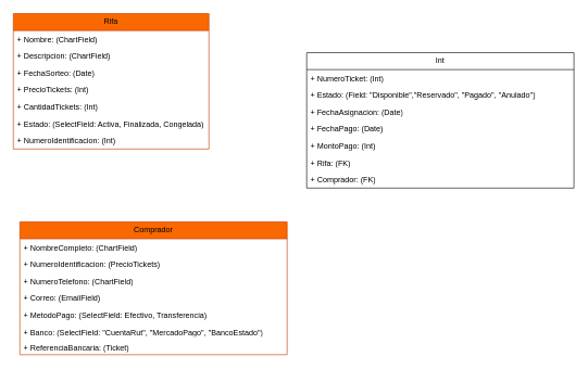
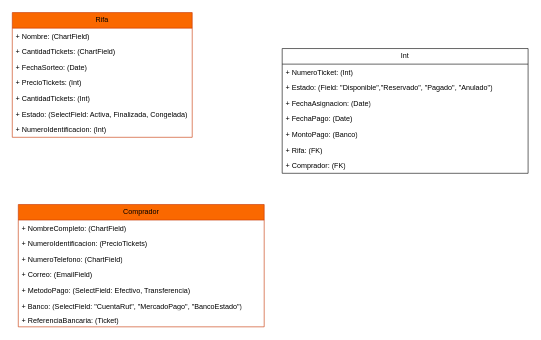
  <mxCell id="0" />
  <mxCell id="1" parent="0" />
  <mxCell id="2" value="Rifa" style="swimlane;fontStyle=0;childLayout=stackLayout;horizontal=1;startSize=26;fillColor=#fa6800;horizontalStack=0;resizeParent=1;resizeParentMax=0;resizeLast=0;collapsible=1;marginBottom=0;whiteSpace=wrap;html=1;fontColor=#000000;strokeColor=#C73500;" vertex="1" parent="1"><mxGeometry x="20" y="20" width="300" height="208" as="geometry" /></mxCell>
  <mxCell id="3" value="+ Nombre: (ChartField)" style="text;strokeColor=none;fillColor=none;align=left;verticalAlign=top;spacingLeft=4;spacingRight=4;overflow=hidden;rotatable=0;points=[[0,0.5],[1,0.5]];portConstraint=eastwest;whiteSpace=wrap;html=1;" vertex="1" parent="2"><mxGeometry y="26" width="300" height="26" as="geometry" /></mxCell>
- <mxCell id="4" value="+ Descripcion: (ChartField)" style="text;strokeColor=none;fillColor=none;align=left;verticalAlign=top;spacingLeft=4;spacingRight=4;overflow=hidden;rotatable=0;points=[[0,0.5],[1,0.5]];portConstraint=eastwest;whiteSpace=wrap;html=1;" vertex="1" parent="2"><mxGeometry y="52" width="300" height="26" as="geometry" /></mxCell>
+ <mxCell id="4" value="+ CantidadTickets: (ChartField)" style="text;strokeColor=none;fillColor=none;align=left;verticalAlign=top;spacingLeft=4;spacingRight=4;overflow=hidden;rotatable=0;points=[[0,0.5],[1,0.5]];portConstraint=eastwest;whiteSpace=wrap;html=1;" vertex="1" parent="2"><mxGeometry y="52" width="300" height="26" as="geometry" /></mxCell>
  <mxCell id="5" value="+ FechaSorteo: (Date)" style="text;strokeColor=none;fillColor=none;align=left;verticalAlign=top;spacingLeft=4;spacingRight=4;overflow=hidden;rotatable=0;points=[[0,0.5],[1,0.5]];portConstraint=eastwest;whiteSpace=wrap;html=1;" vertex="1" parent="2"><mxGeometry y="78" width="300" height="26" as="geometry" /></mxCell>
  <mxCell id="6" value="+ PrecioTickets: (Int)" style="text;strokeColor=none;fillColor=none;align=left;verticalAlign=top;spacingLeft=4;spacingRight=4;overflow=hidden;rotatable=0;points=[[0,0.5],[1,0.5]];portConstraint=eastwest;whiteSpace=wrap;html=1;" vertex="1" parent="2"><mxGeometry y="104" width="300" height="26" as="geometry" /></mxCell>
  <mxCell id="7" value="+ CantidadTickets: (Int)" style="text;strokeColor=none;fillColor=none;align=left;verticalAlign=top;spacingLeft=4;spacingRight=4;overflow=hidden;rotatable=0;points=[[0,0.5],[1,0.5]];portConstraint=eastwest;whiteSpace=wrap;html=1;" vertex="1" parent="2"><mxGeometry y="130" width="300" height="26" as="geometry" /></mxCell>
  <mxCell id="8" value="+ Estado: (SelectField: Activa, Finalizada, Congelada)" style="text;strokeColor=none;fillColor=none;align=left;verticalAlign=top;spacingLeft=4;spacingRight=4;overflow=hidden;rotatable=0;points=[[0,0.5],[1,0.5]];portConstraint=eastwest;whiteSpace=wrap;html=1;" vertex="1" parent="2"><mxGeometry y="156" width="300" height="26" as="geometry" /></mxCell>
  <mxCell id="9" value="+ NumeroIdentificacion: (Int)" style="text;strokeColor=none;fillColor=none;align=left;verticalAlign=top;spacingLeft=4;spacingRight=4;overflow=hidden;rotatable=0;points=[[0,0.5],[1,0.5]];portConstraint=eastwest;whiteSpace=wrap;html=1;" vertex="1" parent="2"><mxGeometry y="182" width="300" height="26" as="geometry" /></mxCell>
  <mxCell id="10" value="Int" style="swimlane;fontStyle=0;childLayout=stackLayout;horizontal=1;startSize=26;fillColor=none;horizontalStack=0;resizeParent=1;resizeParentMax=0;resizeLast=0;collapsible=1;marginBottom=0;whiteSpace=wrap;html=1;" vertex="1" parent="1"><mxGeometry x="470" y="80" width="410" height="208" as="geometry" /></mxCell>
  <mxCell id="11" value="+ NumeroTicket: (Int)" style="text;strokeColor=none;fillColor=none;align=left;verticalAlign=top;spacingLeft=4;spacingRight=4;overflow=hidden;rotatable=0;points=[[0,0.5],[1,0.5]];portConstraint=eastwest;whiteSpace=wrap;html=1;" vertex="1" parent="10"><mxGeometry y="26" width="410" height="26" as="geometry" /></mxCell>
  <mxCell id="12" value="+ Estado: (Field: &quot;Disponible&quot;,&quot;Reservado&quot;, &quot;Pagado&quot;, &quot;Anulado&quot;)" style="text;strokeColor=none;fillColor=none;align=left;verticalAlign=top;spacingLeft=4;spacingRight=4;overflow=hidden;rotatable=0;points=[[0,0.5],[1,0.5]];portConstraint=eastwest;whiteSpace=wrap;html=1;" vertex="1" parent="10"><mxGeometry y="52" width="410" height="26" as="geometry" /></mxCell>
  <mxCell id="13" value="+ FechaAsignacion: (Date)" style="text;strokeColor=none;fillColor=none;align=left;verticalAlign=top;spacingLeft=4;spacingRight=4;overflow=hidden;rotatable=0;points=[[0,0.5],[1,0.5]];portConstraint=eastwest;whiteSpace=wrap;html=1;" vertex="1" parent="10"><mxGeometry y="78" width="410" height="26" as="geometry" /></mxCell>
  <mxCell id="14" value="+ FechaPago: (Date)" style="text;strokeColor=none;fillColor=none;align=left;verticalAlign=top;spacingLeft=4;spacingRight=4;overflow=hidden;rotatable=0;points=[[0,0.5],[1,0.5]];portConstraint=eastwest;whiteSpace=wrap;html=1;" vertex="1" parent="10"><mxGeometry y="104" width="410" height="26" as="geometry" /></mxCell>
- <mxCell id="15" value="+ MontoPago: (Int)" style="text;strokeColor=none;fillColor=none;align=left;verticalAlign=top;spacingLeft=4;spacingRight=4;overflow=hidden;rotatable=0;points=[[0,0.5],[1,0.5]];portConstraint=eastwest;whiteSpace=wrap;html=1;" vertex="1" parent="10"><mxGeometry y="130" width="410" height="26" as="geometry" /></mxCell>
+ <mxCell id="15" value="+ MontoPago: (Banco)" style="text;strokeColor=none;fillColor=none;align=left;verticalAlign=top;spacingLeft=4;spacingRight=4;overflow=hidden;rotatable=0;points=[[0,0.5],[1,0.5]];portConstraint=eastwest;whiteSpace=wrap;html=1;" vertex="1" parent="10"><mxGeometry y="130" width="410" height="26" as="geometry" /></mxCell>
  <mxCell id="16" value="+ Rifa: (FK)" style="text;strokeColor=none;fillColor=none;align=left;verticalAlign=top;spacingLeft=4;spacingRight=4;overflow=hidden;rotatable=0;points=[[0,0.5],[1,0.5]];portConstraint=eastwest;whiteSpace=wrap;html=1;" vertex="1" parent="10"><mxGeometry y="156" width="410" height="26" as="geometry" /></mxCell>
  <mxCell id="17" value="+ Comprador: (FK)" style="text;strokeColor=none;fillColor=none;align=left;verticalAlign=top;spacingLeft=4;spacingRight=4;overflow=hidden;rotatable=0;points=[[0,0.5],[1,0.5]];portConstraint=eastwest;whiteSpace=wrap;html=1;" vertex="1" parent="10"><mxGeometry y="182" width="410" height="26" as="geometry" /></mxCell>
  <mxCell id="18" value="Comprador" style="swimlane;fontStyle=0;childLayout=stackLayout;horizontal=1;startSize=26;fillColor=#fa6800;horizontalStack=0;resizeParent=1;resizeParentMax=0;resizeLast=0;collapsible=1;marginBottom=0;whiteSpace=wrap;html=1;fontColor=#000000;strokeColor=#C73500;" vertex="1" parent="1"><mxGeometry x="30" y="340" width="410" height="204" as="geometry" /></mxCell>
  <mxCell id="19" value="+ NombreCompleto: (ChartField)" style="text;strokeColor=none;fillColor=none;align=left;verticalAlign=top;spacingLeft=4;spacingRight=4;overflow=hidden;rotatable=0;points=[[0,0.5],[1,0.5]];portConstraint=eastwest;whiteSpace=wrap;html=1;" vertex="1" parent="18"><mxGeometry y="26" width="410" height="26" as="geometry" /></mxCell>
  <mxCell id="20" value="+ NumeroIdentificacion: (PrecioTickets)" style="text;strokeColor=none;fillColor=none;align=left;verticalAlign=top;spacingLeft=4;spacingRight=4;overflow=hidden;rotatable=0;points=[[0,0.5],[1,0.5]];portConstraint=eastwest;whiteSpace=wrap;html=1;" vertex="1" parent="18"><mxGeometry y="52" width="410" height="26" as="geometry" /></mxCell>
  <mxCell id="21" value="+ NumeroTelefono: (ChartField)" style="text;strokeColor=none;fillColor=none;align=left;verticalAlign=top;spacingLeft=4;spacingRight=4;overflow=hidden;rotatable=0;points=[[0,0.5],[1,0.5]];portConstraint=eastwest;whiteSpace=wrap;html=1;" vertex="1" parent="18"><mxGeometry y="78" width="410" height="26" as="geometry" /></mxCell>
  <mxCell id="22" value="+ Correo: (EmailField)" style="text;strokeColor=none;fillColor=none;align=left;verticalAlign=top;spacingLeft=4;spacingRight=4;overflow=hidden;rotatable=0;points=[[0,0.5],[1,0.5]];portConstraint=eastwest;whiteSpace=wrap;html=1;" vertex="1" parent="18"><mxGeometry y="104" width="410" height="26" as="geometry" /></mxCell>
  <mxCell id="23" value="+ MetodoPago: (SelectField: Efectivo, Transferencia)" style="text;strokeColor=none;fillColor=none;align=left;verticalAlign=top;spacingLeft=4;spacingRight=4;overflow=hidden;rotatable=0;points=[[0,0.5],[1,0.5]];portConstraint=eastwest;whiteSpace=wrap;html=1;" vertex="1" parent="18"><mxGeometry y="130" width="410" height="26" as="geometry" /></mxCell>
  <mxCell id="24" value="+ Banco: (SelectField: &quot;CuentaRut&quot;, &quot;MercadoPago&quot;, &quot;BancoEstado&quot;)" style="text;strokeColor=none;fillColor=none;align=left;verticalAlign=top;spacingLeft=4;spacingRight=4;overflow=hidden;rotatable=0;points=[[0,0.5],[1,0.5]];portConstraint=eastwest;whiteSpace=wrap;html=1;" vertex="1" parent="18"><mxGeometry y="156" width="410" height="24" as="geometry" /></mxCell>
  <mxCell id="25" value="+ ReferenciaBancaria: (Ticket)" style="text;strokeColor=none;fillColor=none;align=left;verticalAlign=top;spacingLeft=4;spacingRight=4;overflow=hidden;rotatable=0;points=[[0,0.5],[1,0.5]];portConstraint=eastwest;whiteSpace=wrap;html=1;" vertex="1" parent="18"><mxGeometry y="180" width="410" height="24" as="geometry" /></mxCell>
